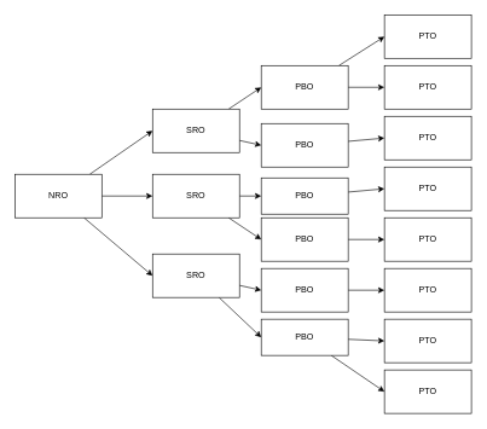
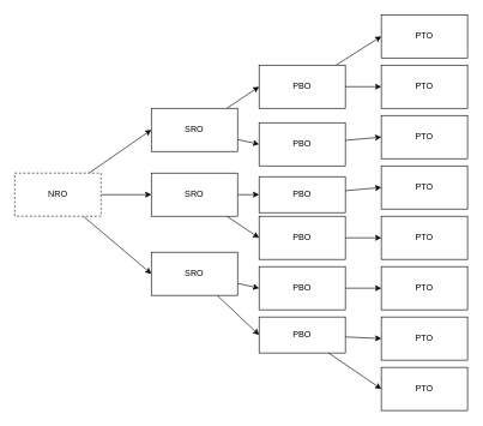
  <mxCell id="0" />
  <mxCell id="1" parent="0" />
  <mxCell id="2" style="edgeStyle=none;html=1;" edge="1" parent="1" source="5" target="11"><mxGeometry relative="1" as="geometry" /></mxCell>
  <mxCell id="3" style="edgeStyle=none;html=1;entryX=0;entryY=0.5;entryDx=0;entryDy=0;" edge="1" parent="1" source="5" target="14"><mxGeometry relative="1" as="geometry" /></mxCell>
  <mxCell id="4" style="edgeStyle=none;html=1;entryX=0;entryY=0.5;entryDx=0;entryDy=0;" edge="1" parent="1" source="5" target="8"><mxGeometry relative="1" as="geometry" /></mxCell>
- <mxCell id="5" value="NRO" style="rounded=0;whiteSpace=wrap;html=1;" vertex="1" parent="1"><mxGeometry y="240" width="120" height="60" as="geometry" x="20" /></mxCell>
+ <mxCell id="5" value="NRO" style="rounded=0;whiteSpace=wrap;html=1;dashed=1;" vertex="1" parent="1"><mxGeometry y="240" width="120" height="60" as="geometry" x="20" /></mxCell>
  <mxCell id="6" style="edgeStyle=none;html=1;entryX=0;entryY=0.5;entryDx=0;entryDy=0;" edge="1" parent="1" source="8" target="19"><mxGeometry relative="1" as="geometry" /></mxCell>
  <mxCell id="7" style="edgeStyle=none;html=1;entryX=0;entryY=0.5;entryDx=0;entryDy=0;" edge="1" parent="1" source="8" target="17"><mxGeometry relative="1" as="geometry" /></mxCell>
  <mxCell id="8" value="SRO" style="rounded=0;whiteSpace=wrap;html=1;" vertex="1" parent="1"><mxGeometry x="210" y="150" width="120" height="60" as="geometry" /></mxCell>
  <mxCell id="9" style="edgeStyle=none;html=1;" edge="1" parent="1" source="11" target="21"><mxGeometry relative="1" as="geometry" /></mxCell>
  <mxCell id="10" style="edgeStyle=none;html=1;entryX=0;entryY=0.5;entryDx=0;entryDy=0;" edge="1" parent="1" source="11" target="23"><mxGeometry relative="1" as="geometry" /></mxCell>
  <mxCell id="11" value="SRO" style="rounded=0;whiteSpace=wrap;html=1;" vertex="1" parent="1"><mxGeometry x="210" y="240" width="120" height="60" as="geometry" /></mxCell>
  <mxCell id="12" style="edgeStyle=none;html=1;entryX=0;entryY=0.5;entryDx=0;entryDy=0;" edge="1" parent="1" source="14" target="25"><mxGeometry relative="1" as="geometry" /></mxCell>
  <mxCell id="13" style="edgeStyle=none;html=1;entryX=0;entryY=0.5;entryDx=0;entryDy=0;" edge="1" parent="1" source="14" target="28"><mxGeometry relative="1" as="geometry" /></mxCell>
  <mxCell id="14" value="SRO" style="rounded=0;whiteSpace=wrap;html=1;" vertex="1" parent="1"><mxGeometry x="210" y="350" width="120" height="60" as="geometry" /></mxCell>
  <mxCell id="15" style="edgeStyle=none;html=1;entryX=0;entryY=0.5;entryDx=0;entryDy=0;" edge="1" parent="1" source="17" target="29"><mxGeometry relative="1" as="geometry" /></mxCell>
  <mxCell id="16" style="edgeStyle=none;html=1;" edge="1" parent="1" source="17" target="30"><mxGeometry relative="1" as="geometry" /></mxCell>
  <mxCell id="17" value="PBO" style="rounded=0;whiteSpace=wrap;html=1;" vertex="1" parent="1"><mxGeometry x="360" y="90" width="120" height="60" as="geometry" /></mxCell>
  <mxCell id="18" style="edgeStyle=none;html=1;entryX=0;entryY=0.5;entryDx=0;entryDy=0;" edge="1" parent="1" source="19" target="31"><mxGeometry relative="1" as="geometry"><mxPoint x="510" y="200" as="targetPoint" /></mxGeometry></mxCell>
  <mxCell id="19" value="PBO" style="rounded=0;whiteSpace=wrap;html=1;" vertex="1" parent="1"><mxGeometry x="360" y="170" width="120" height="60" as="geometry" /></mxCell>
  <mxCell id="20" style="edgeStyle=none;html=1;entryX=0;entryY=0.5;entryDx=0;entryDy=0;" edge="1" parent="1" source="21" target="32"><mxGeometry relative="1" as="geometry" /></mxCell>
  <mxCell id="21" value="PBO" style="rounded=0;whiteSpace=wrap;html=1;" vertex="1" parent="1"><mxGeometry x="360" y="245" width="120" height="50" as="geometry" /></mxCell>
  <mxCell id="22" style="edgeStyle=none;html=1;entryX=0;entryY=0.5;entryDx=0;entryDy=0;" edge="1" parent="1" source="23" target="33"><mxGeometry relative="1" as="geometry" /></mxCell>
  <mxCell id="23" value="PBO" style="rounded=0;whiteSpace=wrap;html=1;" vertex="1" parent="1"><mxGeometry x="360" y="300" width="120" height="60" as="geometry" /></mxCell>
  <mxCell id="24" style="edgeStyle=none;html=1;entryX=0;entryY=0.5;entryDx=0;entryDy=0;" edge="1" parent="1" source="25" target="34"><mxGeometry relative="1" as="geometry" /></mxCell>
  <mxCell id="25" value="PBO" style="rounded=0;whiteSpace=wrap;html=1;" vertex="1" parent="1"><mxGeometry x="360" y="370" width="120" height="60" as="geometry" /></mxCell>
  <mxCell id="26" style="edgeStyle=none;html=1;entryX=0;entryY=0.5;entryDx=0;entryDy=0;" edge="1" parent="1" source="28" target="35"><mxGeometry relative="1" as="geometry" /></mxCell>
  <mxCell id="27" style="edgeStyle=none;html=1;entryX=0;entryY=0.5;entryDx=0;entryDy=0;" edge="1" parent="1" source="28" target="36"><mxGeometry relative="1" as="geometry" /></mxCell>
  <mxCell id="28" value="PBO" style="rounded=0;whiteSpace=wrap;html=1;" vertex="1" parent="1"><mxGeometry x="360" y="440" width="120" height="50" as="geometry" /></mxCell>
  <mxCell id="29" value="PTO" style="rounded=0;whiteSpace=wrap;html=1;" vertex="1" parent="1"><mxGeometry x="530" y="20" width="120" height="60" as="geometry" /></mxCell>
  <mxCell id="30" value="PTO" style="rounded=0;whiteSpace=wrap;html=1;" vertex="1" parent="1"><mxGeometry x="530" y="90" width="120" height="60" as="geometry" /></mxCell>
  <mxCell id="31" value="PTO" style="rounded=0;whiteSpace=wrap;html=1;" vertex="1" parent="1"><mxGeometry x="530" y="160" width="120" height="60" as="geometry" /></mxCell>
  <mxCell id="32" value="PTO" style="rounded=0;whiteSpace=wrap;html=1;" vertex="1" parent="1"><mxGeometry x="530" y="230" width="120" height="60" as="geometry" /></mxCell>
  <mxCell id="33" value="PTO" style="rounded=0;whiteSpace=wrap;html=1;" vertex="1" parent="1"><mxGeometry x="530" y="300" width="120" height="60" as="geometry" /></mxCell>
  <mxCell id="34" value="PTO" style="rounded=0;whiteSpace=wrap;html=1;" vertex="1" parent="1"><mxGeometry x="530" y="370" width="120" height="60" as="geometry" /></mxCell>
  <mxCell id="35" value="PTO" style="rounded=0;whiteSpace=wrap;html=1;" vertex="1" parent="1"><mxGeometry x="530" y="440" width="120" height="60" as="geometry" /></mxCell>
  <mxCell id="36" value="PTO" style="rounded=0;whiteSpace=wrap;html=1;" vertex="1" parent="1"><mxGeometry x="530" y="510" width="120" height="60" as="geometry" /></mxCell>
